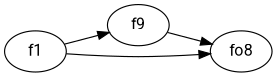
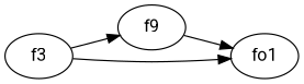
  strict digraph {
    fontname=Roboto
    rankdir=LR
    node [fontname=Roboto]
    edge [fontname=Roboto weight=2]
    n1 [label=f9]
-   f1
-   fo1 [label=fo8]
+   f1 [label=f3]
+   fo1
    n1 -> fo1
    f1 -> n1
    f1 -> fo1
  }
